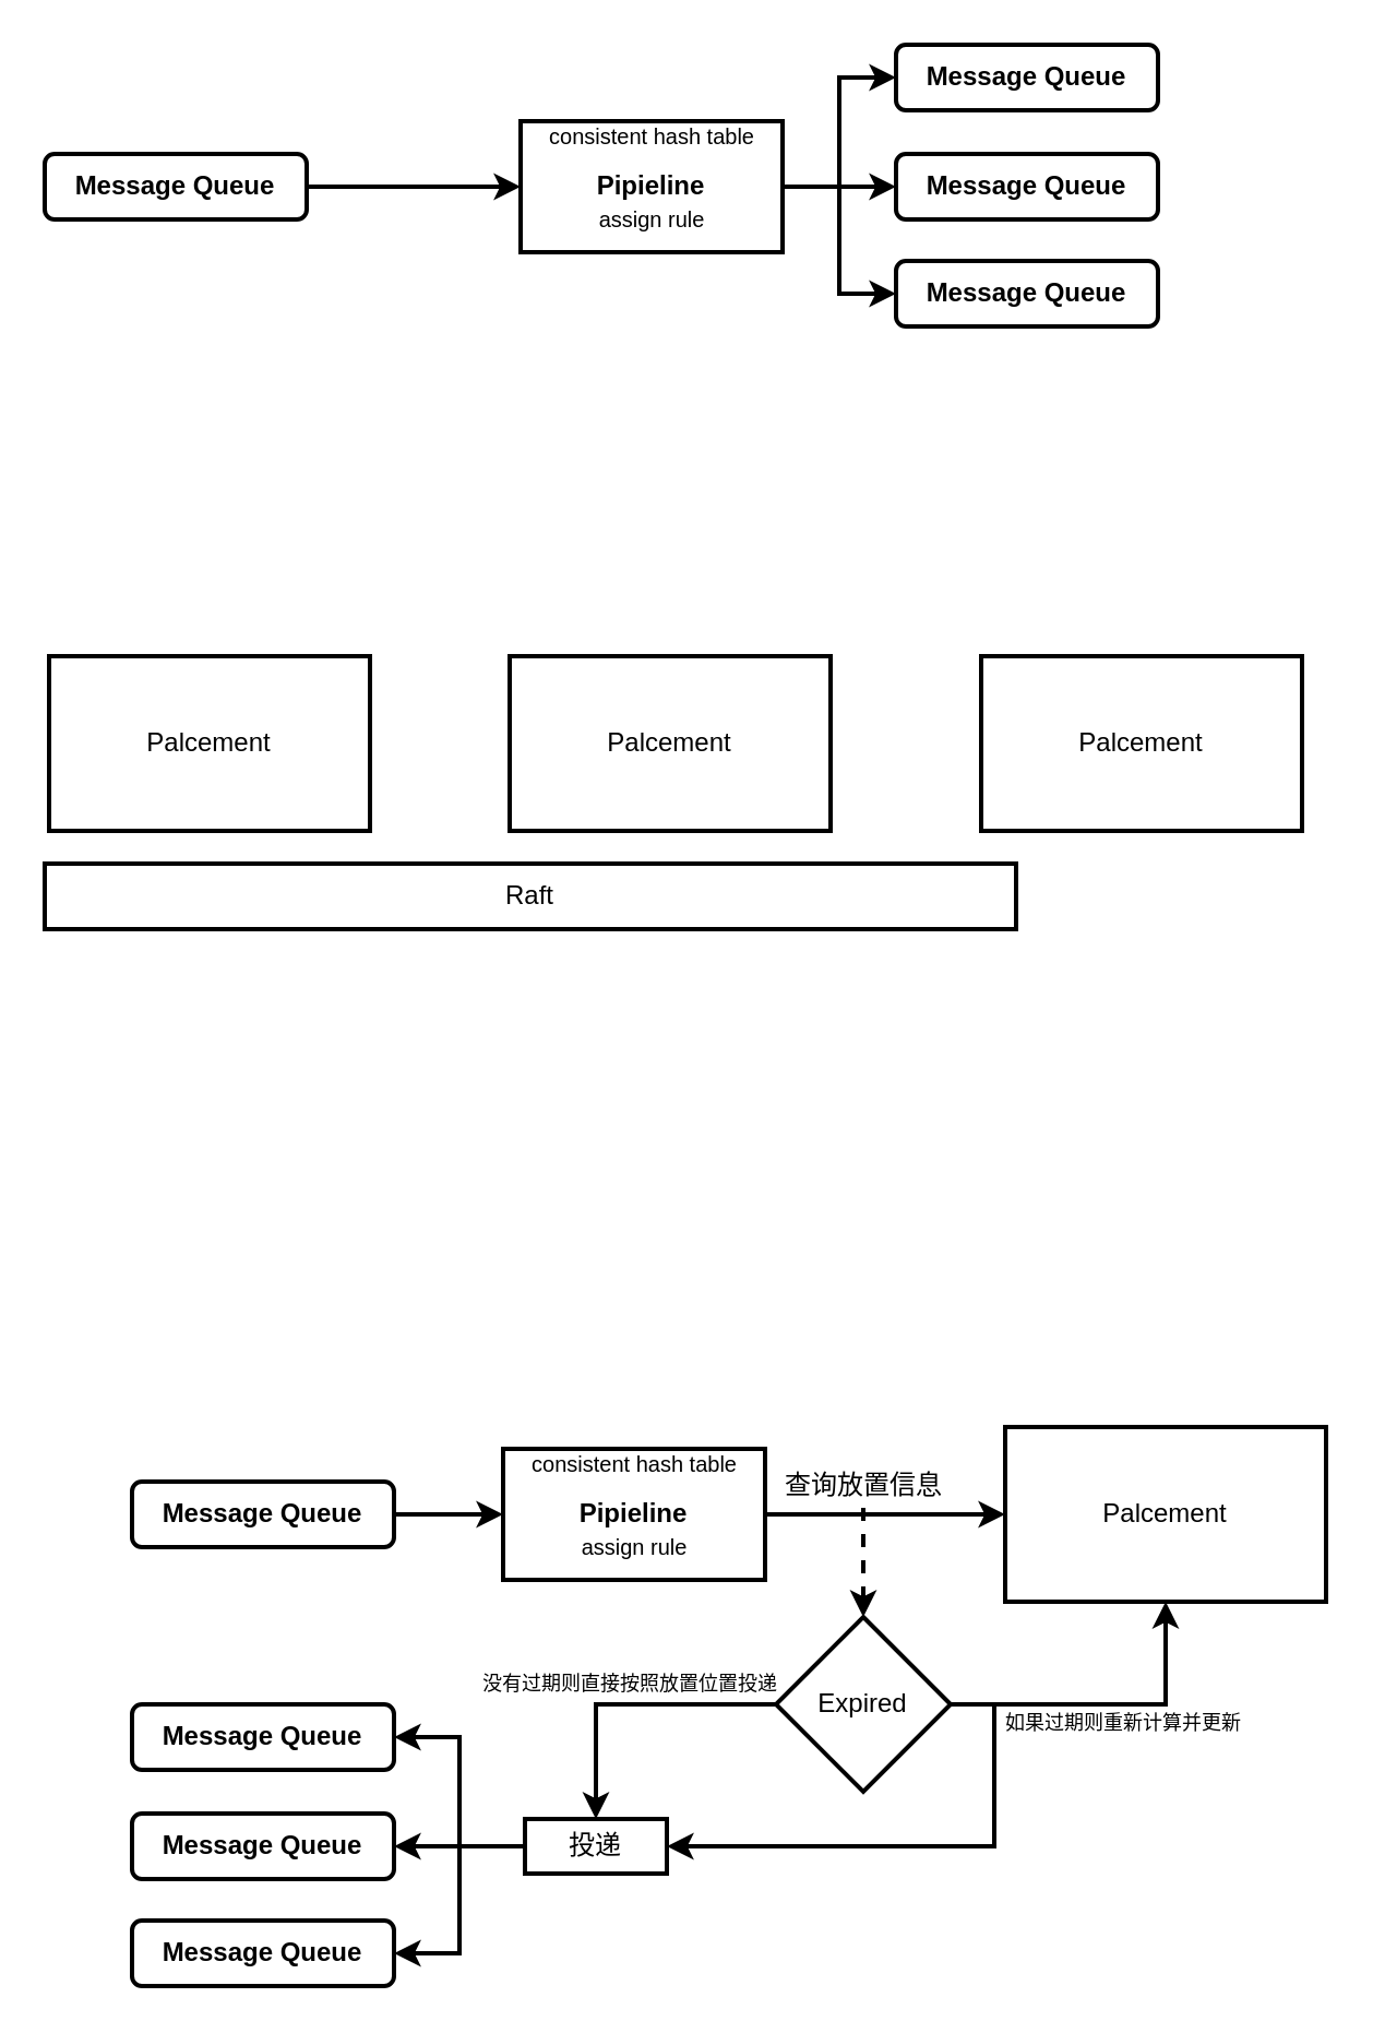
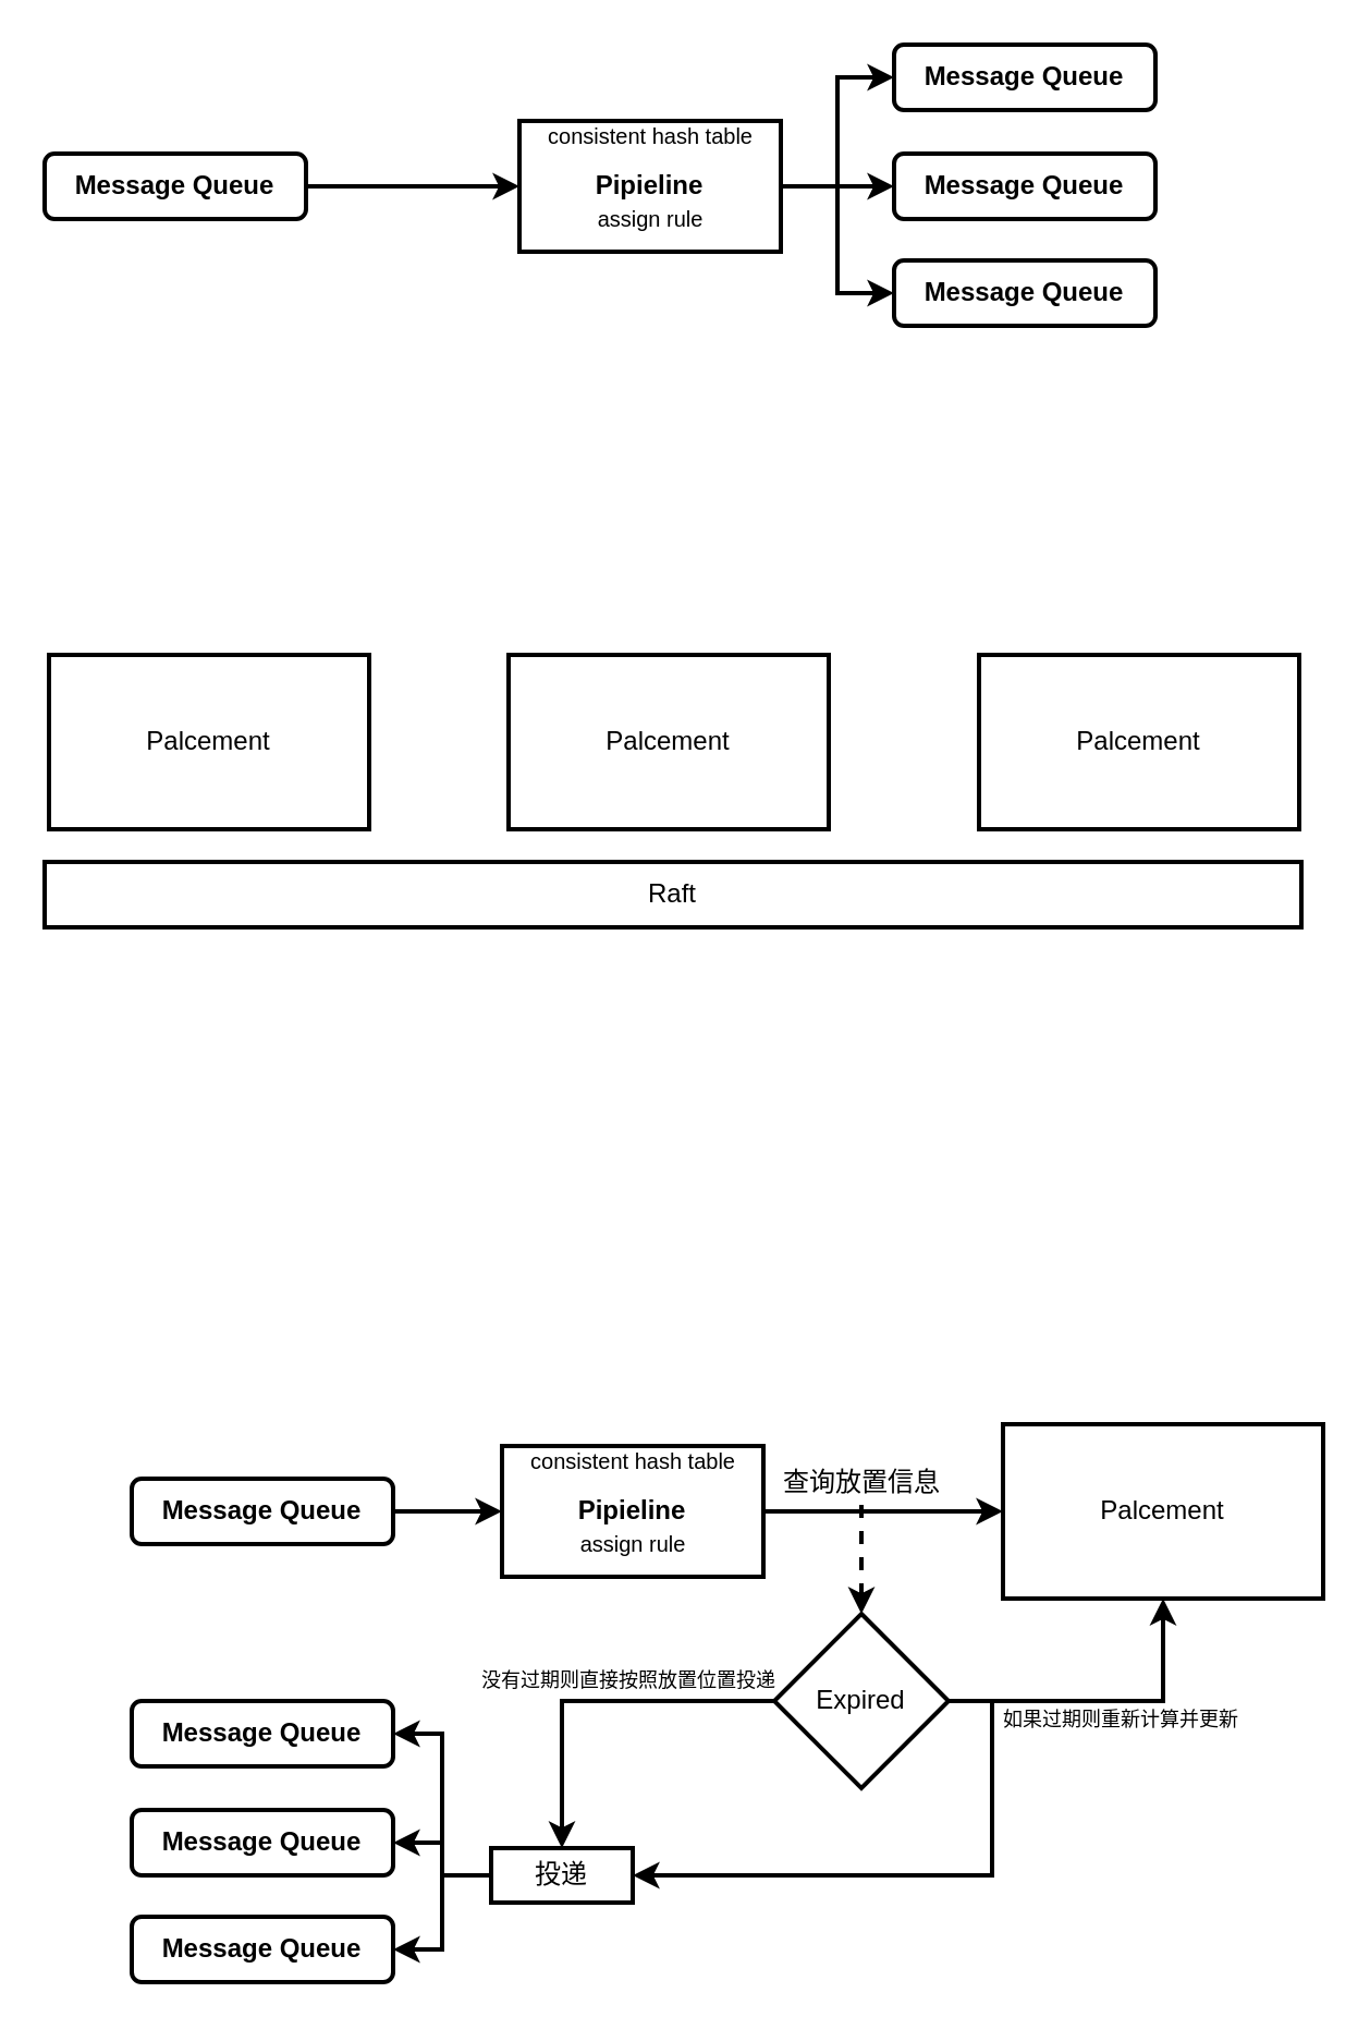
  <mxCell id="0" />
  <mxCell id="1" parent="0" />
  <mxCell id="2" style="edgeStyle=orthogonalEdgeStyle;rounded=0;orthogonalLoop=1;jettySize=auto;html=1;exitX=1;exitY=0.5;exitDx=0;exitDy=0;entryX=0;entryY=0.5;entryDx=0;entryDy=0;strokeColor=#000000;strokeWidth=2;" edge="1" parent="1" source="3" target="15"><mxGeometry relative="1" as="geometry" /></mxCell>
  <mxCell id="3" value="&lt;b&gt;&lt;font color=&quot;#000000&quot;&gt;Message Queue&lt;/font&gt;&lt;/b&gt;" style="rounded=1;whiteSpace=wrap;html=1;strokeColor=#000000;fillColor=#FFFFFF;strokeWidth=2;" vertex="1" parent="1"><mxGeometry x="20" y="70" width="120" height="30" as="geometry" /></mxCell>
  <mxCell id="4" value="&lt;b&gt;&lt;font color=&quot;#000000&quot;&gt;Message Queue&lt;/font&gt;&lt;/b&gt;" style="rounded=1;whiteSpace=wrap;html=1;strokeColor=#000000;fillColor=#FFFFFF;strokeWidth=2;" vertex="1" parent="1"><mxGeometry x="410" y="119" width="120" height="30" as="geometry" /></mxCell>
  <mxCell id="5" value="&lt;b&gt;&lt;font color=&quot;#000000&quot;&gt;Message Queue&lt;/font&gt;&lt;/b&gt;" style="rounded=1;whiteSpace=wrap;html=1;strokeColor=#000000;fillColor=#FFFFFF;strokeWidth=2;" vertex="1" parent="1"><mxGeometry x="410" y="70" width="120" height="30" as="geometry" /></mxCell>
  <mxCell id="6" value="&lt;b&gt;&lt;font color=&quot;#000000&quot;&gt;Message Queue&lt;/font&gt;&lt;/b&gt;" style="rounded=1;whiteSpace=wrap;html=1;strokeColor=#000000;fillColor=#FFFFFF;strokeWidth=2;" vertex="1" parent="1"><mxGeometry x="410" y="20" width="120" height="30" as="geometry" /></mxCell>
  <mxCell id="7" style="edgeStyle=orthogonalEdgeStyle;rounded=0;orthogonalLoop=1;jettySize=auto;html=1;exitX=1;exitY=0.5;exitDx=0;exitDy=0;entryX=0;entryY=0.5;entryDx=0;entryDy=0;strokeColor=#000000;strokeWidth=2;" edge="1" parent="1" source="15" target="5"><mxGeometry relative="1" as="geometry" /></mxCell>
  <mxCell id="8" style="edgeStyle=orthogonalEdgeStyle;rounded=0;orthogonalLoop=1;jettySize=auto;html=1;exitX=1;exitY=0.5;exitDx=0;exitDy=0;entryX=0;entryY=0.5;entryDx=0;entryDy=0;strokeColor=#000000;strokeWidth=2;" edge="1" parent="1" source="15" target="6"><mxGeometry relative="1" as="geometry" /></mxCell>
  <mxCell id="9" style="edgeStyle=orthogonalEdgeStyle;rounded=0;orthogonalLoop=1;jettySize=auto;html=1;exitX=1;exitY=0.5;exitDx=0;exitDy=0;entryX=0;entryY=0.5;entryDx=0;entryDy=0;strokeColor=#000000;strokeWidth=2;" edge="1" parent="1" source="15" target="4"><mxGeometry relative="1" as="geometry" /></mxCell>
  <mxCell id="10" value="&lt;font color=&quot;#000000&quot;&gt;Palcement&lt;/font&gt;" style="rounded=0;whiteSpace=wrap;html=1;strokeColor=#000000;strokeWidth=2;fillColor=#FFFFFF;" vertex="1" parent="1"><mxGeometry x="22" y="300" width="147" height="80" as="geometry" /></mxCell>
  <mxCell id="11" value="&lt;font color=&quot;#000000&quot;&gt;Palcement&lt;/font&gt;" style="rounded=0;whiteSpace=wrap;html=1;strokeColor=#000000;strokeWidth=2;fillColor=#FFFFFF;" vertex="1" parent="1"><mxGeometry x="449" y="300" width="147" height="80" as="geometry" /></mxCell>
  <mxCell id="12" value="&lt;font color=&quot;#000000&quot;&gt;Palcement&lt;/font&gt;" style="rounded=0;whiteSpace=wrap;html=1;strokeColor=#000000;strokeWidth=2;fillColor=#FFFFFF;" vertex="1" parent="1"><mxGeometry x="233" y="300" width="147" height="80" as="geometry" /></mxCell>
- <mxCell id="13" value="&lt;font color=&quot;#000000&quot;&gt;Raft&lt;/font&gt;" style="rounded=0;whiteSpace=wrap;html=1;strokeColor=#000000;strokeWidth=2;fillColor=#FFFFFF;" vertex="1" parent="1"><mxGeometry x="20" y="395" width="445" height="30" as="geometry" /></mxCell>
+ <mxCell id="13" value="&lt;font color=&quot;#000000&quot;&gt;Raft&lt;/font&gt;" style="rounded=0;whiteSpace=wrap;html=1;strokeColor=#000000;strokeWidth=2;fillColor=#FFFFFF;" vertex="1" parent="1"><mxGeometry x="20" y="395" width="577" height="30" as="geometry" /></mxCell>
  <mxCell id="14" value="" style="group" vertex="1" connectable="0" parent="1"><mxGeometry x="238" y="52" width="120" height="63" as="geometry" /></mxCell>
  <mxCell id="15" value="&lt;b&gt;&lt;font color=&quot;#000000&quot;&gt;Pipieline&lt;/font&gt;&lt;/b&gt;" style="rounded=0;whiteSpace=wrap;html=1;strokeColor=#000000;strokeWidth=2;fillColor=#FFFFFF;" vertex="1" parent="14"><mxGeometry y="3" width="120" height="60" as="geometry" /></mxCell>
  <mxCell id="16" value="&lt;font color=&quot;#000000&quot; style=&quot;font-size: 10px&quot;&gt;consistent hash table&lt;/font&gt;" style="text;html=1;align=center;verticalAlign=middle;resizable=0;points=[];autosize=1;strokeColor=none;" vertex="1" parent="14"><mxGeometry x="5" width="110" height="20" as="geometry" /></mxCell>
  <mxCell id="17" value="&lt;font color=&quot;#000000&quot; style=&quot;font-size: 10px&quot;&gt;assign rule&lt;/font&gt;" style="text;html=1;align=center;verticalAlign=middle;resizable=0;points=[];autosize=1;strokeColor=none;" vertex="1" parent="14"><mxGeometry x="30" y="38" width="60" height="20" as="geometry" /></mxCell>
  <mxCell id="18" style="edgeStyle=orthogonalEdgeStyle;rounded=0;orthogonalLoop=1;jettySize=auto;html=1;exitX=1;exitY=0.5;exitDx=0;exitDy=0;entryX=0;entryY=0.5;entryDx=0;entryDy=0;strokeColor=#000000;strokeWidth=2;" edge="1" parent="1" source="19" target="21"><mxGeometry relative="1" as="geometry" /></mxCell>
  <mxCell id="19" value="&lt;b&gt;&lt;font color=&quot;#000000&quot;&gt;Message Queue&lt;/font&gt;&lt;/b&gt;" style="rounded=1;whiteSpace=wrap;html=1;strokeColor=#000000;fillColor=#FFFFFF;strokeWidth=2;" vertex="1" parent="1"><mxGeometry x="60" y="678" width="120" height="30" as="geometry" /></mxCell>
  <mxCell id="20" value="" style="group" vertex="1" connectable="0" parent="1"><mxGeometry x="230" y="660" width="120" height="63" as="geometry" /></mxCell>
  <mxCell id="21" value="&lt;b&gt;&lt;font color=&quot;#000000&quot;&gt;Pipieline&lt;/font&gt;&lt;/b&gt;" style="rounded=0;whiteSpace=wrap;html=1;strokeColor=#000000;strokeWidth=2;fillColor=#FFFFFF;" vertex="1" parent="20"><mxGeometry y="3" width="120" height="60" as="geometry" /></mxCell>
  <mxCell id="22" value="&lt;font color=&quot;#000000&quot; style=&quot;font-size: 10px&quot;&gt;consistent hash table&lt;/font&gt;" style="text;html=1;align=center;verticalAlign=middle;resizable=0;points=[];autosize=1;strokeColor=none;" vertex="1" parent="20"><mxGeometry x="5" width="110" height="20" as="geometry" /></mxCell>
  <mxCell id="23" value="&lt;font color=&quot;#000000&quot; style=&quot;font-size: 10px&quot;&gt;assign rule&lt;/font&gt;" style="text;html=1;align=center;verticalAlign=middle;resizable=0;points=[];autosize=1;strokeColor=none;" vertex="1" parent="20"><mxGeometry x="30" y="38" width="60" height="20" as="geometry" /></mxCell>
  <mxCell id="24" value="&lt;font color=&quot;#000000&quot;&gt;Palcement&lt;/font&gt;" style="rounded=0;whiteSpace=wrap;html=1;strokeColor=#000000;strokeWidth=2;fillColor=#FFFFFF;" vertex="1" parent="1"><mxGeometry x="460" y="653" width="147" height="80" as="geometry" /></mxCell>
  <mxCell id="25" style="edgeStyle=orthogonalEdgeStyle;rounded=0;orthogonalLoop=1;jettySize=auto;html=1;exitX=1;exitY=0.5;exitDx=0;exitDy=0;entryX=0;entryY=0.5;entryDx=0;entryDy=0;strokeColor=#000000;strokeWidth=2;" edge="1" parent="1" source="21" target="24"><mxGeometry relative="1" as="geometry" /></mxCell>
  <mxCell id="26" style="edgeStyle=orthogonalEdgeStyle;rounded=0;orthogonalLoop=1;jettySize=auto;html=1;entryX=0.5;entryY=0;entryDx=0;entryDy=0;strokeColor=#000000;strokeWidth=2;dashed=1;" edge="1" parent="1" source="27" target="31"><mxGeometry relative="1" as="geometry" /></mxCell>
  <mxCell id="27" value="&lt;font color=&quot;#000000&quot;&gt;查询放置信息&lt;/font&gt;" style="text;html=1;align=center;verticalAlign=middle;resizable=0;points=[];autosize=1;strokeColor=none;" vertex="1" parent="1"><mxGeometry x="350" y="670" width="90" height="20" as="geometry" /></mxCell>
  <mxCell id="28" style="edgeStyle=orthogonalEdgeStyle;rounded=0;orthogonalLoop=1;jettySize=auto;html=1;exitX=1;exitY=0.5;exitDx=0;exitDy=0;entryX=1;entryY=0.5;entryDx=0;entryDy=0;strokeColor=#000000;strokeWidth=2;" edge="1" parent="1" source="31" target="38"><mxGeometry relative="1" as="geometry" /></mxCell>
  <mxCell id="29" style="edgeStyle=orthogonalEdgeStyle;rounded=0;orthogonalLoop=1;jettySize=auto;html=1;exitX=1;exitY=0.5;exitDx=0;exitDy=0;entryX=0.5;entryY=1;entryDx=0;entryDy=0;strokeColor=#000000;strokeWidth=2;" edge="1" parent="1" source="31" target="24"><mxGeometry relative="1" as="geometry" /></mxCell>
  <mxCell id="30" style="edgeStyle=orthogonalEdgeStyle;rounded=0;orthogonalLoop=1;jettySize=auto;html=1;exitX=0;exitY=0.5;exitDx=0;exitDy=0;entryX=0.5;entryY=0;entryDx=0;entryDy=0;strokeColor=#000000;strokeWidth=2;" edge="1" parent="1" source="31" target="38"><mxGeometry relative="1" as="geometry" /></mxCell>
  <mxCell id="31" value="&lt;font color=&quot;#000000&quot;&gt;Expired&lt;/font&gt;" style="rhombus;whiteSpace=wrap;html=1;strokeColor=#000000;strokeWidth=2;fillColor=#FFFFFF;" vertex="1" parent="1"><mxGeometry x="355" y="740" width="80" height="80" as="geometry" /></mxCell>
  <mxCell id="32" value="&lt;b&gt;&lt;font color=&quot;#000000&quot;&gt;Message Queue&lt;/font&gt;&lt;/b&gt;" style="rounded=1;whiteSpace=wrap;html=1;strokeColor=#000000;fillColor=#FFFFFF;strokeWidth=2;" vertex="1" parent="1"><mxGeometry x="60" y="879" width="120" height="30" as="geometry" /></mxCell>
  <mxCell id="33" value="&lt;b&gt;&lt;font color=&quot;#000000&quot;&gt;Message Queue&lt;/font&gt;&lt;/b&gt;" style="rounded=1;whiteSpace=wrap;html=1;strokeColor=#000000;fillColor=#FFFFFF;strokeWidth=2;" vertex="1" parent="1"><mxGeometry x="60" y="830" width="120" height="30" as="geometry" /></mxCell>
  <mxCell id="34" value="&lt;b&gt;&lt;font color=&quot;#000000&quot;&gt;Message Queue&lt;/font&gt;&lt;/b&gt;" style="rounded=1;whiteSpace=wrap;html=1;strokeColor=#000000;fillColor=#FFFFFF;strokeWidth=2;" vertex="1" parent="1"><mxGeometry x="60" y="780" width="120" height="30" as="geometry" /></mxCell>
  <mxCell id="35" style="edgeStyle=orthogonalEdgeStyle;rounded=0;orthogonalLoop=1;jettySize=auto;html=1;exitX=0;exitY=0.5;exitDx=0;exitDy=0;entryX=1;entryY=0.5;entryDx=0;entryDy=0;strokeColor=#000000;strokeWidth=2;" edge="1" parent="1" source="38" target="33"><mxGeometry relative="1" as="geometry" /></mxCell>
  <mxCell id="36" style="edgeStyle=orthogonalEdgeStyle;rounded=0;orthogonalLoop=1;jettySize=auto;html=1;exitX=0;exitY=0.5;exitDx=0;exitDy=0;entryX=1;entryY=0.5;entryDx=0;entryDy=0;strokeColor=#000000;strokeWidth=2;" edge="1" parent="1" source="38" target="32"><mxGeometry relative="1" as="geometry" /></mxCell>
  <mxCell id="37" style="edgeStyle=orthogonalEdgeStyle;rounded=0;orthogonalLoop=1;jettySize=auto;html=1;exitX=0;exitY=0.5;exitDx=0;exitDy=0;entryX=1;entryY=0.5;entryDx=0;entryDy=0;strokeColor=#000000;strokeWidth=2;" edge="1" parent="1" source="38" target="34"><mxGeometry relative="1" as="geometry" /></mxCell>
- <mxCell id="38" value="&lt;font color=&quot;#000000&quot;&gt;投递&lt;/font&gt;" style="rounded=0;whiteSpace=wrap;html=1;strokeColor=#000000;strokeWidth=2;fillColor=#FFFFFF;" vertex="1" parent="1"><mxGeometry x="240" y="832.5" width="65" height="25" as="geometry" /></mxCell>
+ <mxCell id="38" value="&lt;font color=&quot;#000000&quot;&gt;投递&lt;/font&gt;" style="rounded=0;whiteSpace=wrap;html=1;strokeColor=#000000;strokeWidth=2;fillColor=#FFFFFF;" vertex="1" parent="1"><mxGeometry x="225" y="847.5" width="65" height="25" as="geometry" /></mxCell>
  <mxCell id="39" value="&lt;font style=&quot;font-size: 9px&quot; color=&quot;#000000&quot;&gt;如果过期则重新计算并更新&lt;/font&gt;" style="text;html=1;align=center;verticalAlign=middle;resizable=0;points=[];autosize=1;strokeColor=none;" vertex="1" parent="1"><mxGeometry x="454" y="778" width="120" height="20" as="geometry" /></mxCell>
  <mxCell id="40" value="&lt;font color=&quot;#000000&quot; style=&quot;font-size: 9px&quot;&gt;没有过期则直接按照放置位置投递&lt;/font&gt;" style="text;html=1;align=center;verticalAlign=middle;resizable=0;points=[];autosize=1;strokeColor=none;" vertex="1" parent="1"><mxGeometry x="213" y="760" width="150" height="20" as="geometry" /></mxCell>
